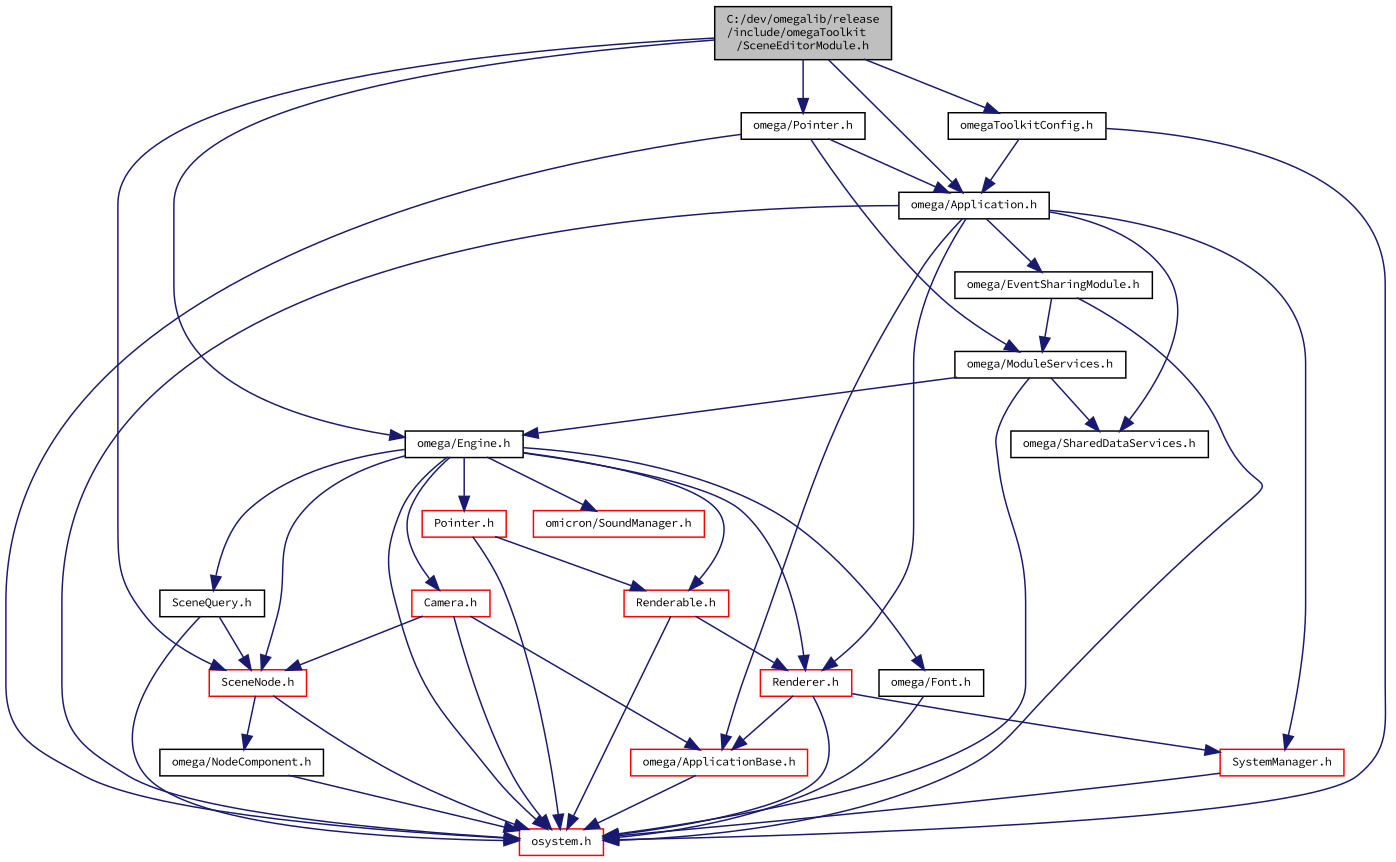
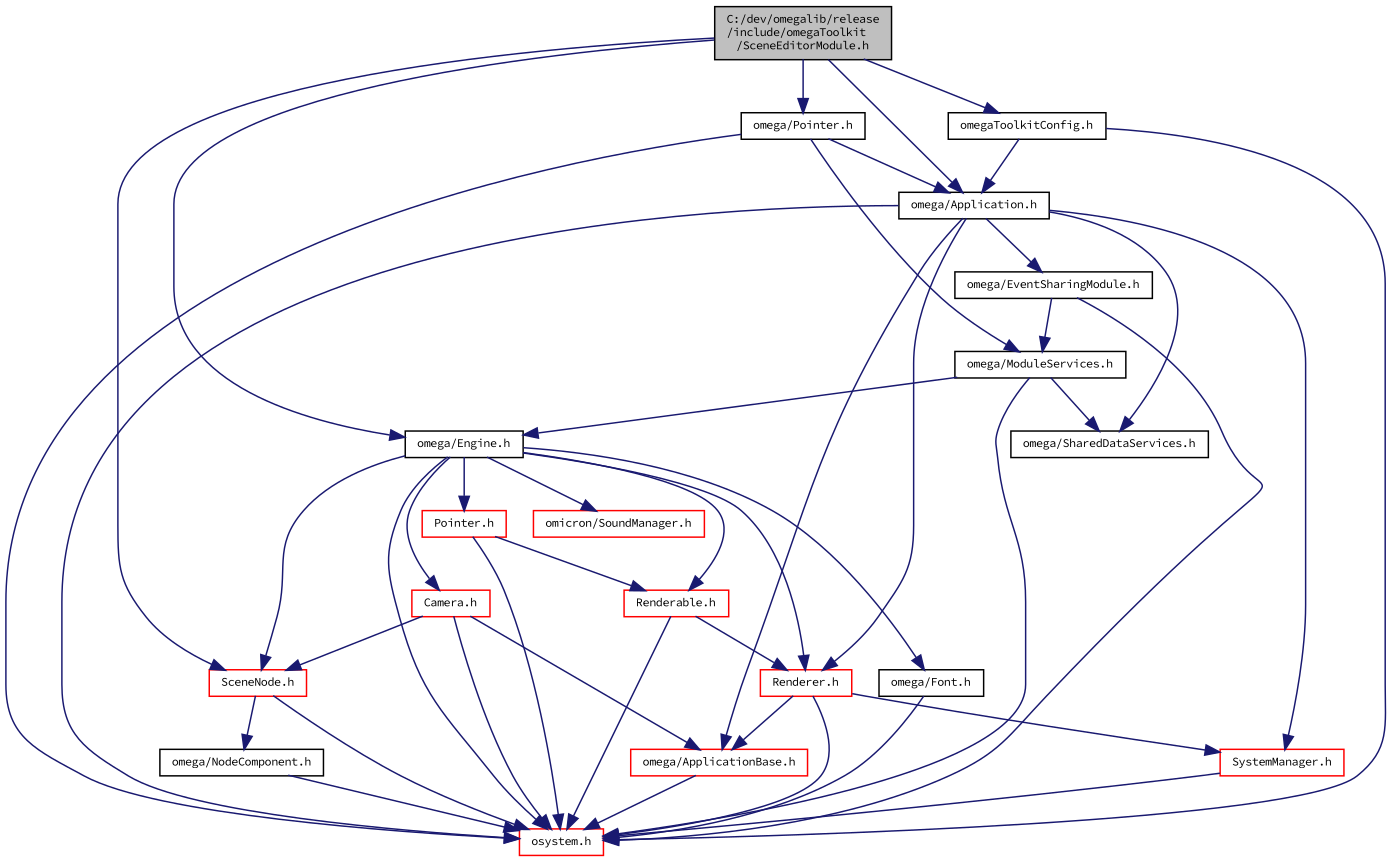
  digraph {
    fontname="Source Code Pro"
    node [color=black fontname="Source Code Pro" fontsize=8 shape=record]
    edge [color=midnightblue fontname="Source Code Pro" fontsize=8 labelfontname="FreeSans.ttf" labelfontsize=8 style=solid]
    n1 [fillcolor=grey75 fontcolor=black height=0.2 label="C:/dev/omegalib/release\l/include/omegaToolkit\l/SceneEditorModule.h" style=filled width=0.4]
    n2 [height=0.2 label="omega/Engine.h" width=0.4]
    n3 [color=red height=0.2 label="SceneNode.h" width=0.4]
    n4 [height=0.2 label="omega/Application.h" width=0.4]
    n5 [height=0.2 label="omega/Pointer.h" width=0.4]
    n6 [height=0.2 label="omegaToolkitConfig.h" width=0.4]
    n7 [color=red height=0.2 label="osystem.h" width=0.4]
    n8 [color=red height=0.2 label="Renderer.h" width=0.4]
    n9 [color=red height=0.2 label="Pointer.h" width=0.4]
    n10 [color=red height=0.2 label="Renderable.h" width=0.4]
-   n11 [height=0.2 label="SceneQuery.h" width=0.4]
    n12 [color=red height=0.2 label="Camera.h" width=0.4]
    n13 [height=0.2 label="omega/Font.h" width=0.4]
    n14 [color=red height=0.2 label="omicron/SoundManager.h" width=0.4]
    n15 [height=0.2 label="omega/NodeComponent.h" width=0.4]
    n16 [color=red height=0.2 label="omega/ApplicationBase.h" width=0.4]
    n17 [color=red height=0.2 label="SystemManager.h" width=0.4]
    n18 [height=0.2 label="omega/SharedDataServices.h" width=0.4]
    n19 [height=0.2 label="omega/EventSharingModule.h" width=0.4]
    n20 [height=0.2 label="omega/ModuleServices.h" width=0.4]
    n1 -> n2
    n1 -> n3
    n1 -> n4
    n1 -> n5
    n1 -> n6
    n2 -> n3
    n2 -> n7
    n2 -> n8
    n2 -> n9
    n2 -> n10
-   n2 -> n11
    n2 -> n12
    n2 -> n13
    n2 -> n14
    n3 -> n7
    n3 -> n15
    n4 -> n7
    n4 -> n8
    n4 -> n16
    n4 -> n17
    n4 -> n18
    n4 -> n19
    n5 -> n4
    n5 -> n7
    n5 -> n20
    n6 -> n4
    n6 -> n7
    n8 -> n7
    n8 -> n16
    n8 -> n17
    n9 -> n7
    n9 -> n10
    n10 -> n7
    n10 -> n8
-   n11 -> n3
-   n11 -> n7
    n12 -> n3
    n12 -> n7
    n12 -> n16
    n13 -> n7
    n15 -> n7
    n16 -> n7
    n17 -> n7
    n19 -> n7
    n19 -> n20
    n20 -> n2
    n20 -> n7
    n20 -> n18
  }
